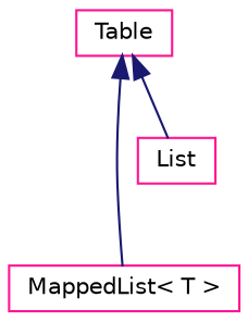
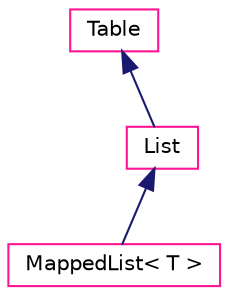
  digraph {
    node [color=deeppink fillcolor=white fontname=Helvetica fontsize=10 shape=record style=filled]
    edge [color=midnightblue dir=back fontname=Helvetica fontsize=10 labelfontname=Helvetica labelfontsize=10 style=solid]
    n1 [height=0.2 label="MappedList\< T \>" width=0.4]
    n2 [height=0.2 label=List width=0.4]
    n3 [height=0.2 label=Table width=0.4]
-   n3 -> n1
+   n2 -> n1
    n3 -> n2
  }
